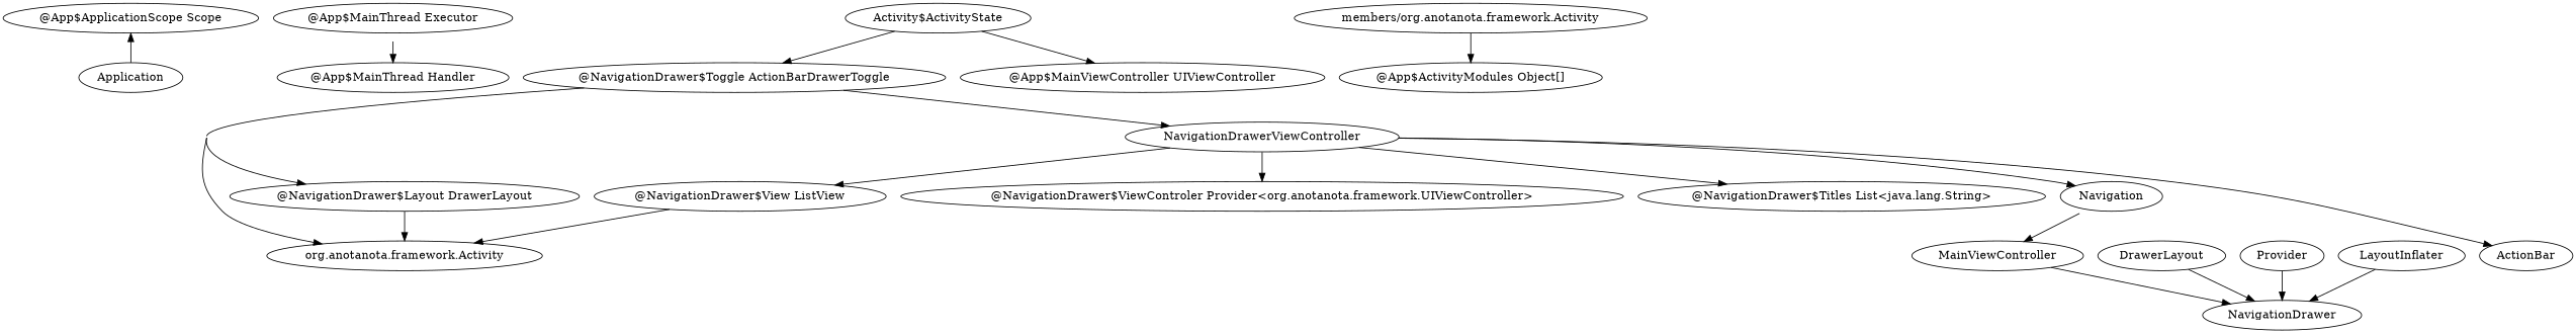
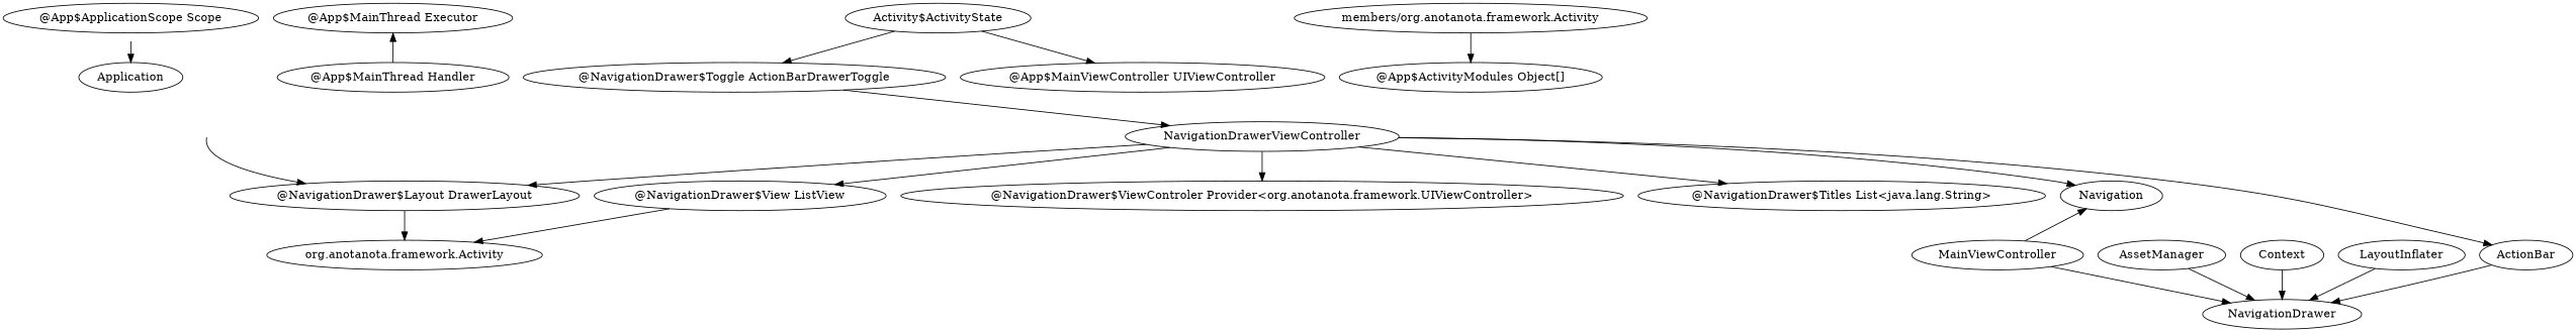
  digraph {
    concentrate=true
    n1 [label="@App$ApplicationScope Scope"]
    Application
    n3 [label="@App$MainThread Executor"]
    n4 [label="@App$MainThread Handler"]
    n5 [label="@NavigationDrawer$Layout DrawerLayout"]
    n6 [label="org.anotanota.framework.Activity"]
    n7 [label="@NavigationDrawer$Toggle ActionBarDrawerToggle"]
    NavigationDrawerViewController
    n9 [label=MainViewController]
    Navigation
    n11 [label="@NavigationDrawer$View ListView"]
    ActionBar
    n13 [label="@NavigationDrawer$ViewControler Provider<org.anotanota.framework.UIViewController>"]
    n14 [label="@NavigationDrawer$Titles List<java.lang.String>"]
    n15 [label=NavigationDrawer]
    n16 [label="Activity$ActivityState"]
    n17 [label="@App$MainViewController UIViewController"]
-   AssetManager [label=DrawerLayout]
-   Context [label=Provider]
+   AssetManager
+   Context
    LayoutInflater
    n21 [label="members/org.anotanota.framework.Activity"]
    n22 [label="@App$ActivityModules Object[]"]
-   Application -> n1
-   n3 -> n4
+   n1 -> Application
+   n4 -> n3
    n5 -> n6
    n7 -> n5
-   n7 -> n6
    n7 -> NavigationDrawerViewController
+   NavigationDrawerViewController -> n5
    NavigationDrawerViewController -> Navigation
    NavigationDrawerViewController -> n11
    NavigationDrawerViewController -> ActionBar
    NavigationDrawerViewController -> n13
    NavigationDrawerViewController -> n14
    n9 -> n15
-   Navigation -> n9
+   n9 -> Navigation
    n11 -> n6
+   ActionBar -> n15
    n16 -> n7
    n16 -> n17
    AssetManager -> n15
    Context -> n15
    LayoutInflater -> n15
    n21 -> n22
  }
